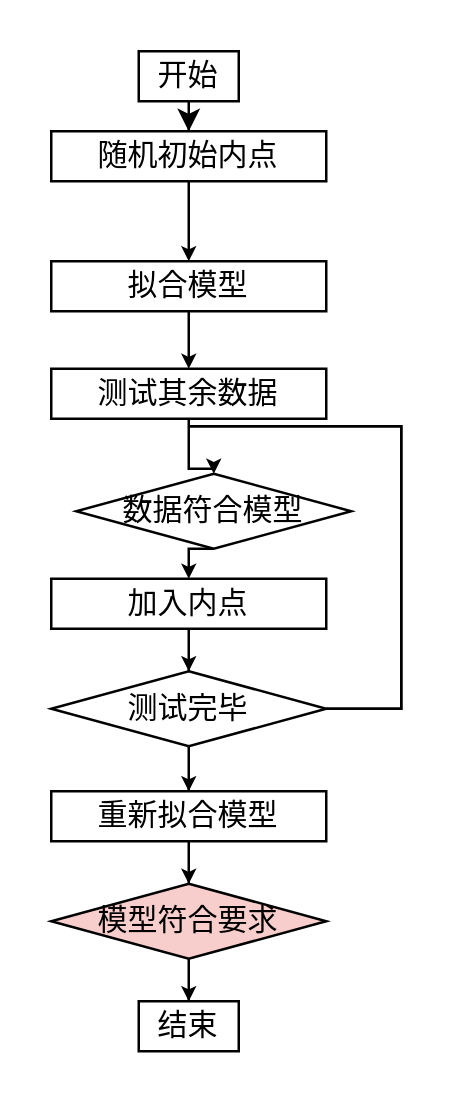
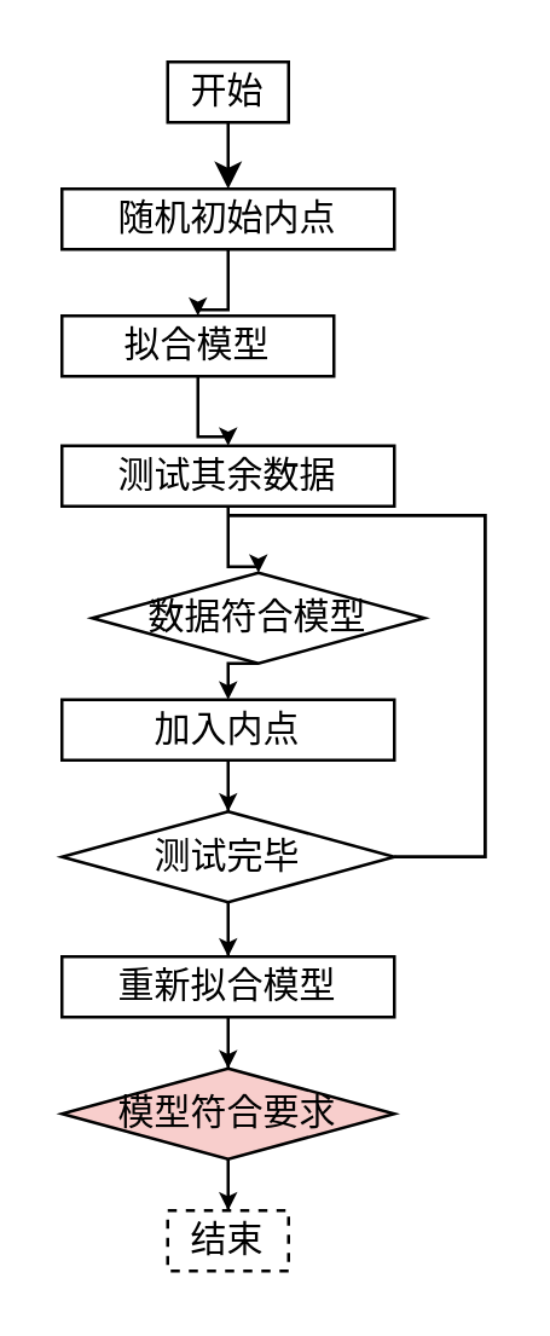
  <mxCell id="0" />
  <mxCell id="1" parent="0" />
  <mxCell id="2" style="edgeStyle=orthogonalEdgeStyle;rounded=0;orthogonalLoop=1;jettySize=auto;html=1;entryX=0.5;entryY=0;entryDx=0;entryDy=0;" edge="1" parent="1" source="3" target="5"><mxGeometry relative="1" as="geometry" /></mxCell>
  <mxCell id="3" value="开始" style="rounded=0;whiteSpace=wrap;html=1;" vertex="1" parent="1"><mxGeometry x="55" y="20" width="40" height="20" as="geometry" /></mxCell>
  <mxCell id="4" style="edgeStyle=orthogonalEdgeStyle;rounded=0;orthogonalLoop=1;jettySize=auto;html=1;entryX=0.5;entryY=0;entryDx=0;entryDy=0;startSize=2;endSize=3;" edge="1" parent="1" source="5" target="7"><mxGeometry relative="1" as="geometry" /></mxCell>
- <mxCell id="5" value="随机初始内点" style="rounded=0;whiteSpace=wrap;html=1;" vertex="1" parent="1"><mxGeometry x="20" y="52" width="110" height="20" as="geometry" /></mxCell>
+ <mxCell id="5" value="随机初始内点" style="rounded=0;whiteSpace=wrap;html=1;" vertex="1" parent="1"><mxGeometry x="20" y="62" width="110" height="20" as="geometry" /></mxCell>
  <mxCell id="6" style="edgeStyle=orthogonalEdgeStyle;rounded=0;orthogonalLoop=1;jettySize=auto;html=1;entryX=0.5;entryY=0;entryDx=0;entryDy=0;startSize=2;endSize=3;" edge="1" parent="1" source="7" target="9"><mxGeometry relative="1" as="geometry" /></mxCell>
- <mxCell id="7" value="拟合模型" style="rounded=0;whiteSpace=wrap;html=1;" vertex="1" parent="1"><mxGeometry x="20" y="104" width="110" height="20" as="geometry" /></mxCell>
+ <mxCell id="7" value="拟合模型" style="rounded=0;whiteSpace=wrap;html=1;" vertex="1" parent="1"><mxGeometry x="20" y="104" width="90" height="20" as="geometry" /></mxCell>
  <mxCell id="8" style="edgeStyle=orthogonalEdgeStyle;rounded=0;orthogonalLoop=1;jettySize=auto;html=1;startSize=2;endSize=3;" edge="1" parent="1" source="9" target="11"><mxGeometry relative="1" as="geometry" /></mxCell>
  <mxCell id="9" value="测试其余数据" style="rounded=0;whiteSpace=wrap;html=1;" vertex="1" parent="1"><mxGeometry x="20" y="147" width="110" height="20" as="geometry" /></mxCell>
  <mxCell id="10" style="edgeStyle=orthogonalEdgeStyle;rounded=0;orthogonalLoop=1;jettySize=auto;html=1;exitX=0.5;exitY=1;exitDx=0;exitDy=0;entryX=0.5;entryY=0;entryDx=0;entryDy=0;startSize=2;endSize=3;" edge="1" parent="1" source="11" target="13"><mxGeometry relative="1" as="geometry" /></mxCell>
  <mxCell id="11" value="数据符合模型" style="rhombus;whiteSpace=wrap;html=1;" vertex="1" parent="1"><mxGeometry x="30" y="189" width="110" height="30" as="geometry" /></mxCell>
  <mxCell id="12" style="edgeStyle=orthogonalEdgeStyle;rounded=0;orthogonalLoop=1;jettySize=auto;html=1;entryX=0.5;entryY=0;entryDx=0;entryDy=0;startSize=2;endSize=3;" edge="1" parent="1" source="13" target="16"><mxGeometry relative="1" as="geometry" /></mxCell>
  <mxCell id="13" value="加入内点" style="rounded=0;whiteSpace=wrap;html=1;" vertex="1" parent="1"><mxGeometry x="20" y="231" width="110" height="20" as="geometry" /></mxCell>
  <mxCell id="14" style="edgeStyle=orthogonalEdgeStyle;rounded=0;orthogonalLoop=1;jettySize=auto;html=1;entryX=0.5;entryY=0;entryDx=0;entryDy=0;startSize=2;endSize=3;" edge="1" parent="1" source="16" target="18"><mxGeometry relative="1" as="geometry" /></mxCell>
  <mxCell id="15" style="edgeStyle=orthogonalEdgeStyle;rounded=0;orthogonalLoop=1;jettySize=auto;html=1;endArrow=none;endFill=0;" edge="1" parent="1" source="16"><mxGeometry relative="1" as="geometry"><mxPoint x="75" y="170" as="targetPoint" /><Array as="points"><mxPoint x="160" y="283" /><mxPoint x="160" y="170" /></Array></mxGeometry></mxCell>
  <mxCell id="16" value="测试完毕" style="rhombus;whiteSpace=wrap;html=1;" vertex="1" parent="1"><mxGeometry x="20" y="268" width="110" height="30" as="geometry" /></mxCell>
  <mxCell id="17" style="edgeStyle=orthogonalEdgeStyle;rounded=0;orthogonalLoop=1;jettySize=auto;html=1;entryX=0.5;entryY=0;entryDx=0;entryDy=0;startSize=2;endSize=3;" edge="1" parent="1" source="18" target="20"><mxGeometry relative="1" as="geometry" /></mxCell>
  <mxCell id="18" value="重新拟合模型" style="rounded=0;whiteSpace=wrap;html=1;" vertex="1" parent="1"><mxGeometry x="20" y="316" width="110" height="20" as="geometry" /></mxCell>
  <mxCell id="19" style="edgeStyle=orthogonalEdgeStyle;rounded=0;orthogonalLoop=1;jettySize=auto;html=1;entryX=0.5;entryY=0;entryDx=0;entryDy=0;startSize=2;endSize=3;" edge="1" parent="1" source="20" target="21"><mxGeometry relative="1" as="geometry" /></mxCell>
  <mxCell id="20" value="模型符合要求" style="rhombus;whiteSpace=wrap;html=1;fillColor=#f8cecc;" vertex="1" parent="1"><mxGeometry x="20" y="353" width="110" height="30" as="geometry" /></mxCell>
- <mxCell id="21" value="结束" style="rounded=0;whiteSpace=wrap;html=1;" vertex="1" parent="1"><mxGeometry x="55" y="400" width="40" height="20" as="geometry" /></mxCell>
+ <mxCell id="21" value="结束" style="rounded=0;whiteSpace=wrap;html=1;dashed=1;" vertex="1" parent="1"><mxGeometry x="55" y="400" width="40" height="20" as="geometry" /></mxCell>
  <mxCell id="22" style="edgeStyle=orthogonalEdgeStyle;rounded=0;orthogonalLoop=1;jettySize=auto;html=1;endArrow=none;endFill=0;" edge="1" parent="1" source="16"><mxGeometry relative="1" as="geometry"><mxPoint x="130" y="283" as="sourcePoint" /><mxPoint x="75" y="170" as="targetPoint" /><Array as="points"><mxPoint x="160" y="283" /><mxPoint x="160" y="170" /></Array></mxGeometry></mxCell>
